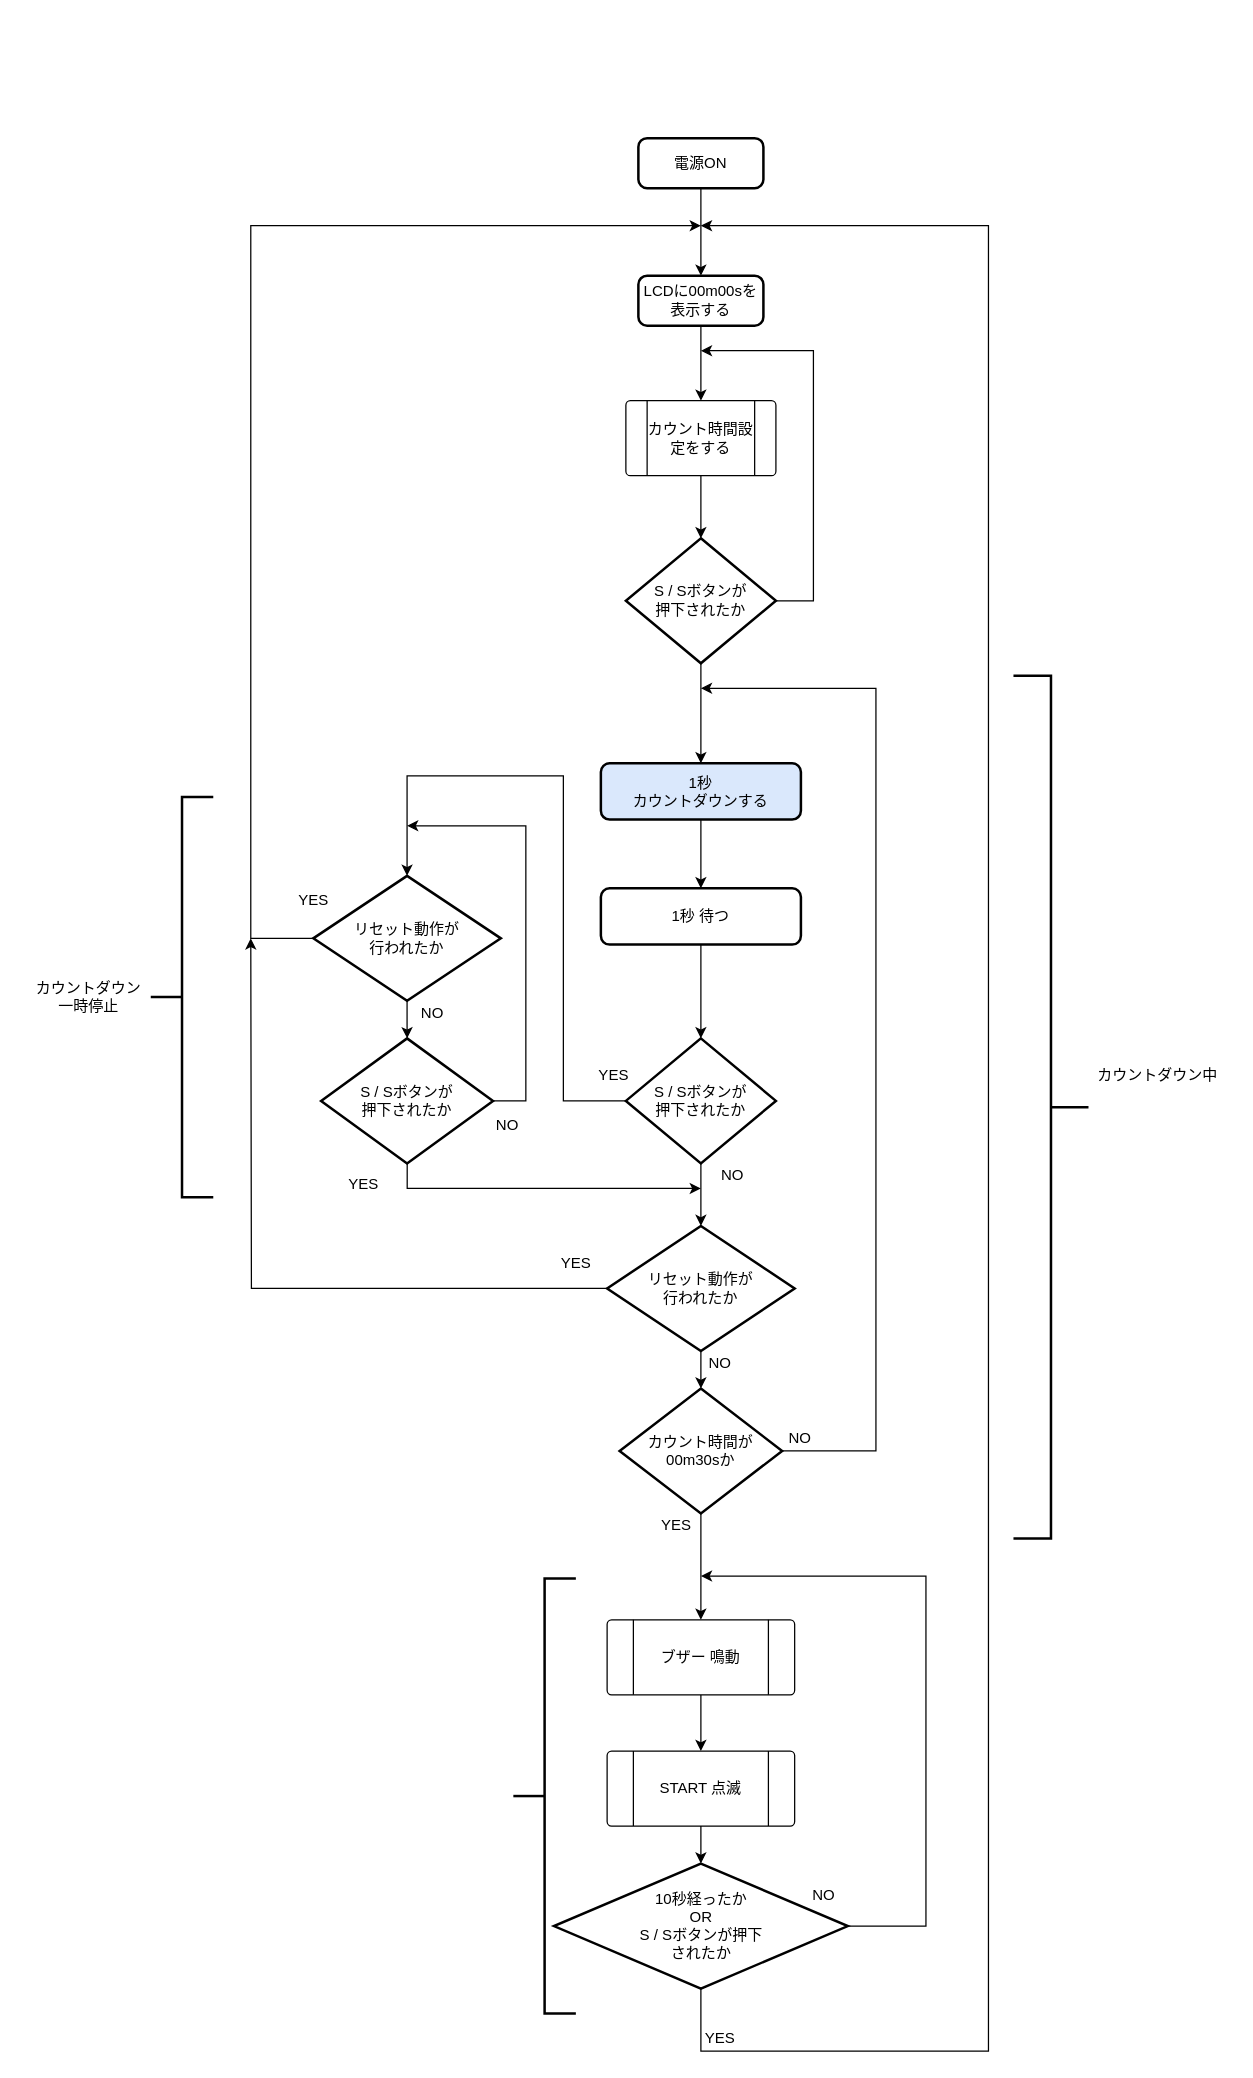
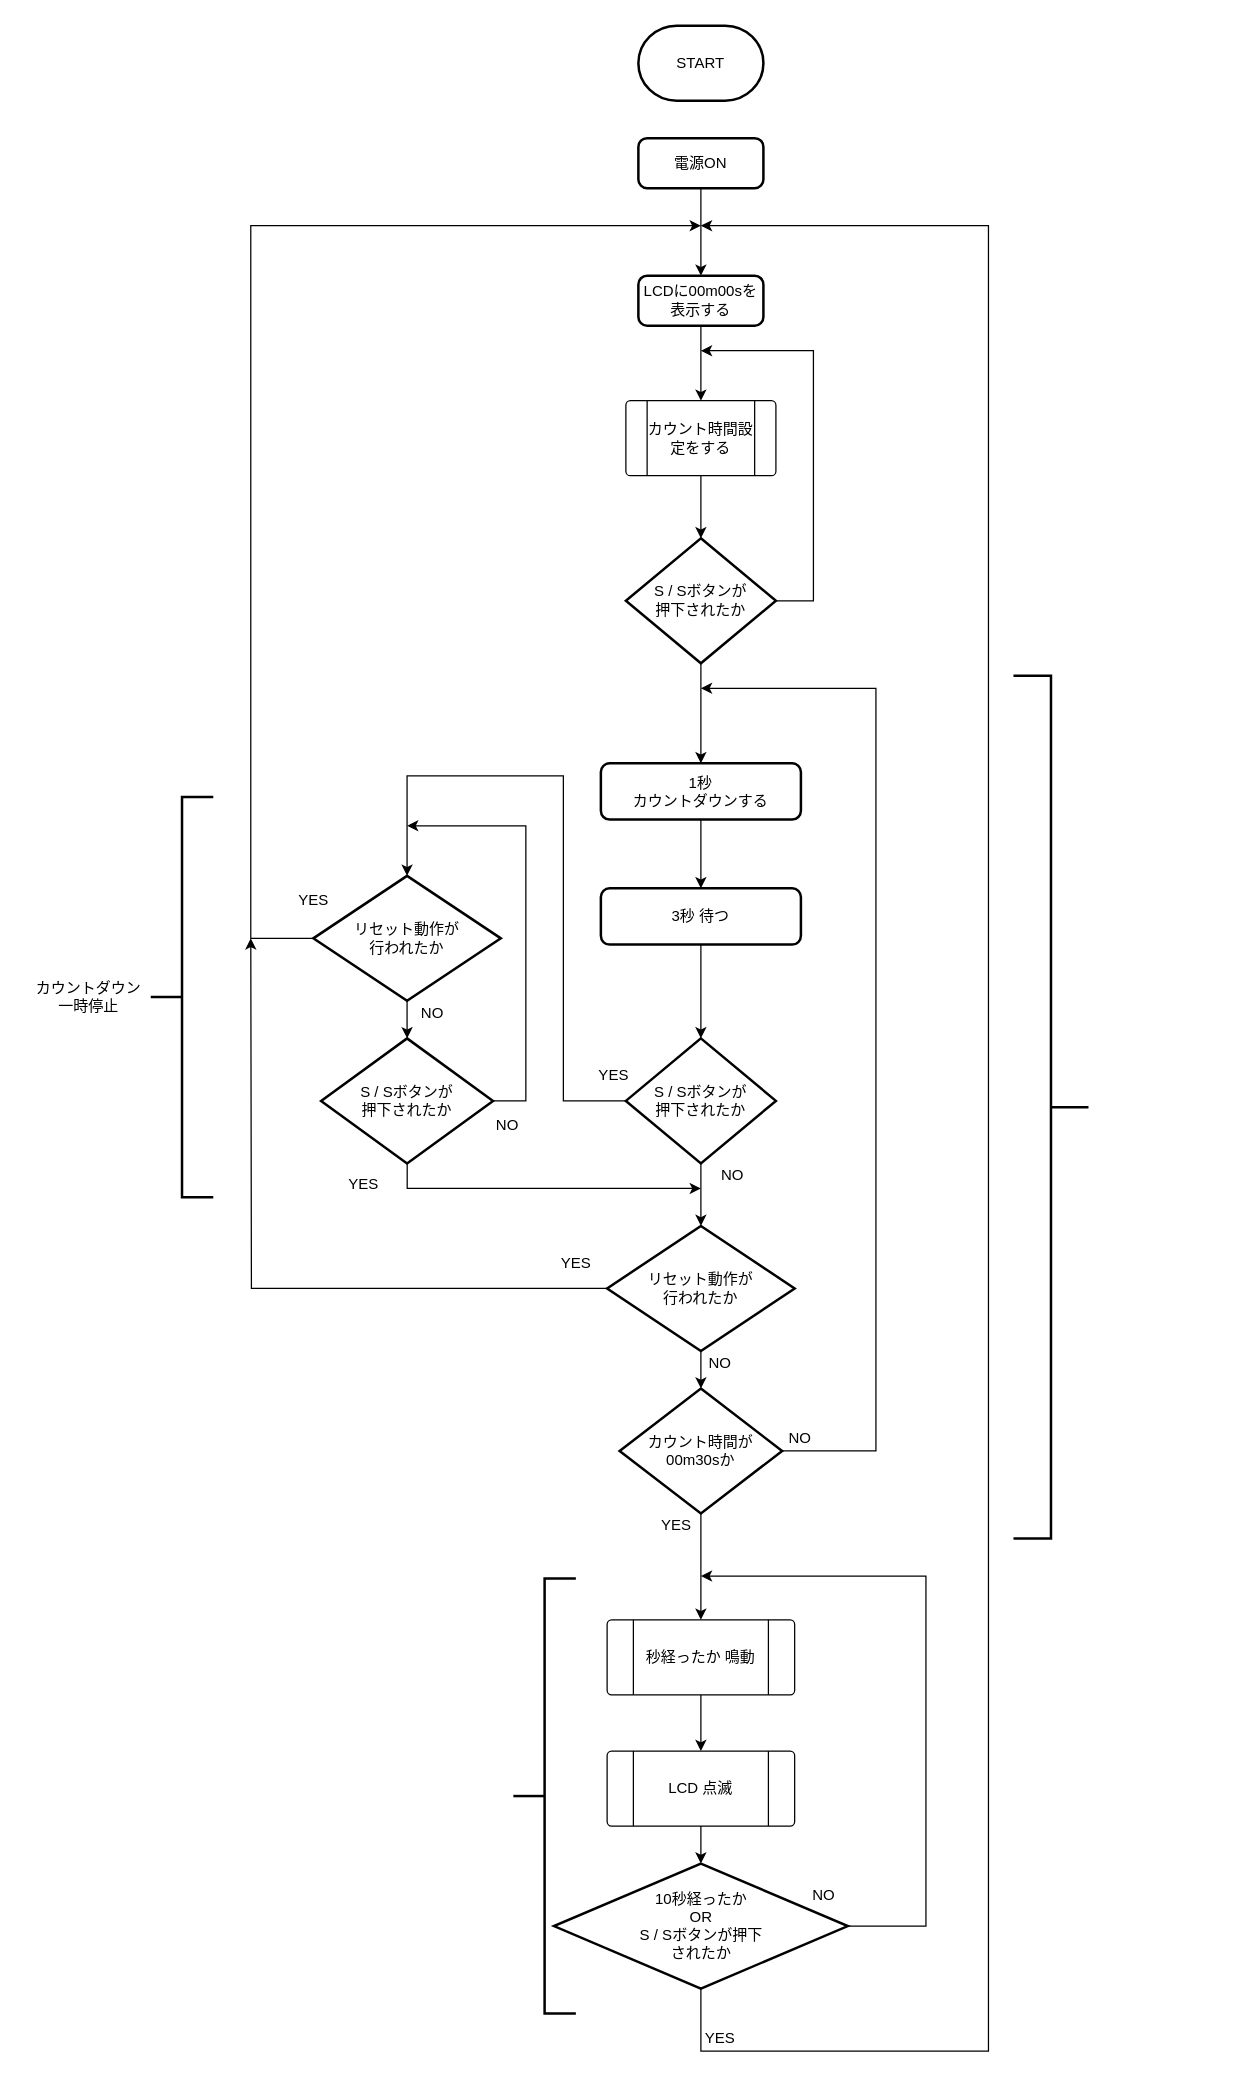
  <mxCell id="0" />
  <mxCell id="1" parent="0" />
+ <mxCell id="2" value="START" style="strokeWidth=2;html=1;shape=mxgraph.flowchart.terminator;whiteSpace=wrap;" vertex="1" parent="1"><mxGeometry x="510" y="20" width="100" height="60" as="geometry" /></mxCell>
  <mxCell id="3" value="" style="edgeStyle=orthogonalEdgeStyle;rounded=0;orthogonalLoop=1;jettySize=auto;html=1;" edge="1" parent="1" source="4" target="6"><mxGeometry relative="1" as="geometry" /></mxCell>
  <mxCell id="4" value="電源ON" style="rounded=1;whiteSpace=wrap;html=1;absoluteArcSize=1;arcSize=14;strokeWidth=2;" vertex="1" parent="1"><mxGeometry x="510" y="110" width="100" height="40" as="geometry" /></mxCell>
  <mxCell id="5" value="" style="edgeStyle=orthogonalEdgeStyle;rounded=0;orthogonalLoop=1;jettySize=auto;html=1;" edge="1" parent="1" source="6" target="8"><mxGeometry relative="1" as="geometry" /></mxCell>
  <mxCell id="6" value="LCDに00m00sを&lt;br&gt;表示する" style="rounded=1;whiteSpace=wrap;html=1;absoluteArcSize=1;arcSize=14;strokeWidth=2;" vertex="1" parent="1"><mxGeometry x="510" y="220" width="100" height="40" as="geometry" /></mxCell>
  <mxCell id="7" value="" style="edgeStyle=orthogonalEdgeStyle;rounded=0;orthogonalLoop=1;jettySize=auto;html=1;" edge="1" parent="1" source="8" target="11"><mxGeometry relative="1" as="geometry" /></mxCell>
  <mxCell id="8" value="&lt;span&gt;カウント時間設定をする&lt;/span&gt;" style="verticalLabelPosition=middle;verticalAlign=middle;html=1;shape=process;whiteSpace=wrap;rounded=1;size=0.14;arcSize=6;labelPosition=center;align=center;" vertex="1" parent="1"><mxGeometry x="500" y="320" width="120" height="60" as="geometry" /></mxCell>
  <mxCell id="9" value="" style="edgeStyle=orthogonalEdgeStyle;rounded=0;orthogonalLoop=1;jettySize=auto;html=1;entryX=0.5;entryY=0;entryDx=0;entryDy=0;" edge="1" parent="1" source="11" target="18"><mxGeometry relative="1" as="geometry"><mxPoint x="560" y="580" as="targetPoint" /></mxGeometry></mxCell>
  <mxCell id="10" style="edgeStyle=orthogonalEdgeStyle;rounded=0;orthogonalLoop=1;jettySize=auto;html=1;exitX=1;exitY=0.5;exitDx=0;exitDy=0;exitPerimeter=0;" edge="1" parent="1" source="11"><mxGeometry relative="1" as="geometry"><mxPoint x="680" y="430" as="sourcePoint" /><mxPoint x="560" y="280" as="targetPoint" /><Array as="points"><mxPoint x="650" y="480" /><mxPoint x="650" y="280" /></Array></mxGeometry></mxCell>
  <mxCell id="11" value="S / Sボタンが&lt;br&gt;押下されたか" style="strokeWidth=2;html=1;shape=mxgraph.flowchart.decision;whiteSpace=wrap;" vertex="1" parent="1"><mxGeometry x="500" y="430" width="120" height="100" as="geometry" /></mxCell>
  <mxCell id="12" value="" style="edgeStyle=orthogonalEdgeStyle;rounded=0;orthogonalLoop=1;jettySize=auto;html=1;entryX=0.5;entryY=0;entryDx=0;entryDy=0;" edge="1" parent="1" source="14" target="23"><mxGeometry relative="1" as="geometry"><mxPoint x="560" y="1290" as="targetPoint" /></mxGeometry></mxCell>
  <mxCell id="13" style="edgeStyle=orthogonalEdgeStyle;rounded=0;orthogonalLoop=1;jettySize=auto;html=1;exitX=1;exitY=0.5;exitDx=0;exitDy=0;exitPerimeter=0;" edge="1" parent="1" source="14"><mxGeometry relative="1" as="geometry"><mxPoint x="560" y="550" as="targetPoint" /><Array as="points"><mxPoint x="700" y="1160" /><mxPoint x="700" y="550" /></Array></mxGeometry></mxCell>
  <mxCell id="14" value="カウント時間が&lt;br&gt;00m30sか" style="strokeWidth=2;html=1;shape=mxgraph.flowchart.decision;whiteSpace=wrap;" vertex="1" parent="1"><mxGeometry x="495" y="1110" width="130" height="100" as="geometry" /></mxCell>
  <mxCell id="15" value="" style="strokeWidth=2;html=1;shape=mxgraph.flowchart.annotation_2;align=left;labelPosition=right;pointerEvents=1;rotation=-180;" vertex="1" parent="1"><mxGeometry x="810" y="540" width="60" height="690" as="geometry" /></mxCell>
- <mxCell id="16" value="カウントダウン中" style="text;html=1;align=center;verticalAlign=middle;resizable=0;points=[];autosize=1;" vertex="1" parent="1"><mxGeometry x="870" y="850" width="110" height="20" as="geometry" /></mxCell>
  <mxCell id="17" value="" style="edgeStyle=orthogonalEdgeStyle;rounded=0;orthogonalLoop=1;jettySize=auto;html=1;" edge="1" parent="1" source="18" target="20"><mxGeometry relative="1" as="geometry" /></mxCell>
- <mxCell id="18" value="1秒&lt;br&gt;カウントダウンする" style="rounded=1;whiteSpace=wrap;html=1;absoluteArcSize=1;arcSize=14;strokeWidth=2;fillColor=#dae8fc;" vertex="1" parent="1"><mxGeometry x="480" y="610" width="160" height="45" as="geometry" /></mxCell>
+ <mxCell id="18" value="1秒&lt;br&gt;カウントダウンする" style="rounded=1;whiteSpace=wrap;html=1;absoluteArcSize=1;arcSize=14;strokeWidth=2;" vertex="1" parent="1"><mxGeometry x="480" y="610" width="160" height="45" as="geometry" /></mxCell>
  <mxCell id="19" value="" style="edgeStyle=orthogonalEdgeStyle;rounded=0;orthogonalLoop=1;jettySize=auto;html=1;" edge="1" parent="1" source="20" target="27"><mxGeometry relative="1" as="geometry" /></mxCell>
- <mxCell id="20" value="1秒 待つ" style="rounded=1;whiteSpace=wrap;html=1;absoluteArcSize=1;arcSize=14;strokeWidth=2;" vertex="1" parent="1"><mxGeometry x="480" y="710" width="160" height="45" as="geometry" /></mxCell>
+ <mxCell id="20" value="3秒 待つ" style="rounded=1;whiteSpace=wrap;html=1;absoluteArcSize=1;arcSize=14;strokeWidth=2;" vertex="1" parent="1"><mxGeometry x="480" y="710" width="160" height="45" as="geometry" /></mxCell>
  <mxCell id="21" style="edgeStyle=orthogonalEdgeStyle;rounded=0;orthogonalLoop=1;jettySize=auto;html=1;exitX=0.5;exitY=1;exitDx=0;exitDy=0;exitPerimeter=0;" edge="1" parent="1" source="52"><mxGeometry relative="1" as="geometry"><mxPoint x="560" y="180" as="targetPoint" /><Array as="points"><mxPoint x="560" y="1640" /><mxPoint x="790" y="1640" /><mxPoint x="790" y="180" /></Array></mxGeometry></mxCell>
  <mxCell id="22" value="" style="edgeStyle=orthogonalEdgeStyle;rounded=0;orthogonalLoop=1;jettySize=auto;html=1;" edge="1" parent="1" source="23" target="50"><mxGeometry relative="1" as="geometry" /></mxCell>
- <mxCell id="23" value="ブザー 鳴動" style="verticalLabelPosition=middle;verticalAlign=middle;html=1;shape=process;whiteSpace=wrap;rounded=1;size=0.14;arcSize=6;labelPosition=center;align=center;" vertex="1" parent="1"><mxGeometry x="485" y="1295" width="150" height="60" as="geometry" /></mxCell>
+ <mxCell id="23" value="秒経ったか 鳴動" style="verticalLabelPosition=middle;verticalAlign=middle;html=1;shape=process;whiteSpace=wrap;rounded=1;size=0.14;arcSize=6;labelPosition=center;align=center;" vertex="1" parent="1"><mxGeometry x="485" y="1295" width="150" height="60" as="geometry" /></mxCell>
  <mxCell id="24" value="YES" style="text;html=1;align=center;verticalAlign=middle;resizable=0;points=[];autosize=1;" vertex="1" parent="1"><mxGeometry x="520" y="1210" width="40" height="20" as="geometry" /></mxCell>
  <mxCell id="25" value="NO" style="text;html=1;align=center;verticalAlign=middle;resizable=0;points=[];autosize=1;" vertex="1" parent="1"><mxGeometry x="624" y="1140" width="30" height="20" as="geometry" /></mxCell>
  <mxCell id="26" value="" style="edgeStyle=orthogonalEdgeStyle;rounded=0;orthogonalLoop=1;jettySize=auto;html=1;" edge="1" parent="1" source="27" target="46"><mxGeometry relative="1" as="geometry" /></mxCell>
  <mxCell id="27" value="S / Sボタンが&lt;br&gt;押下されたか" style="strokeWidth=2;html=1;shape=mxgraph.flowchart.decision;whiteSpace=wrap;" vertex="1" parent="1"><mxGeometry x="500" y="830" width="120" height="100" as="geometry" /></mxCell>
  <mxCell id="28" value="NO" style="text;html=1;align=center;verticalAlign=middle;resizable=0;points=[];autosize=1;" vertex="1" parent="1"><mxGeometry x="570" y="930" width="30" height="20" as="geometry" /></mxCell>
  <mxCell id="29" style="edgeStyle=orthogonalEdgeStyle;rounded=0;orthogonalLoop=1;jettySize=auto;html=1;exitX=0;exitY=0.5;exitDx=0;exitDy=0;exitPerimeter=0;" edge="1" parent="1" source="33"><mxGeometry relative="1" as="geometry"><mxPoint x="560" y="180" as="targetPoint" /><Array as="points"><mxPoint x="200" y="750" /><mxPoint x="200" y="180" /></Array></mxGeometry></mxCell>
  <mxCell id="30" value="YES" style="text;html=1;align=center;verticalAlign=middle;resizable=0;points=[];autosize=1;" vertex="1" parent="1"><mxGeometry x="230" y="710" width="40" height="20" as="geometry" /></mxCell>
  <mxCell id="31" value="YES" style="text;html=1;align=center;verticalAlign=middle;resizable=0;points=[];autosize=1;" vertex="1" parent="1"><mxGeometry x="470" y="850" width="40" height="20" as="geometry" /></mxCell>
  <mxCell id="32" value="" style="edgeStyle=orthogonalEdgeStyle;rounded=0;orthogonalLoop=1;jettySize=auto;html=1;" edge="1" parent="1" source="33" target="37"><mxGeometry relative="1" as="geometry" /></mxCell>
  <mxCell id="33" value="リセット動作が&lt;br&gt;行われたか" style="strokeWidth=2;html=1;shape=mxgraph.flowchart.decision;whiteSpace=wrap;" vertex="1" parent="1"><mxGeometry x="250" y="700" width="150" height="100" as="geometry" /></mxCell>
  <mxCell id="34" style="edgeStyle=orthogonalEdgeStyle;rounded=0;orthogonalLoop=1;jettySize=auto;html=1;entryX=0.5;entryY=0;entryDx=0;entryDy=0;" edge="1" parent="1" source="27" target="33"><mxGeometry relative="1" as="geometry"><mxPoint x="360" y="1010" as="targetPoint" /><mxPoint x="500" y="880" as="sourcePoint" /><Array as="points"><mxPoint x="450" y="880" /><mxPoint x="450" y="620" /><mxPoint x="325" y="620" /></Array></mxGeometry></mxCell>
  <mxCell id="35" style="edgeStyle=orthogonalEdgeStyle;rounded=0;orthogonalLoop=1;jettySize=auto;html=1;" edge="1" parent="1" source="37"><mxGeometry relative="1" as="geometry"><mxPoint x="325" y="660" as="targetPoint" /><Array as="points"><mxPoint x="420" y="880" /><mxPoint x="420" y="660" /></Array></mxGeometry></mxCell>
  <mxCell id="36" style="edgeStyle=orthogonalEdgeStyle;rounded=0;orthogonalLoop=1;jettySize=auto;html=1;" edge="1" parent="1" source="37"><mxGeometry relative="1" as="geometry"><mxPoint x="560" y="950" as="targetPoint" /><Array as="points"><mxPoint x="325" y="950" /></Array></mxGeometry></mxCell>
  <mxCell id="37" value="S / Sボタンが&lt;br&gt;押下されたか" style="strokeWidth=2;html=1;shape=mxgraph.flowchart.decision;whiteSpace=wrap;" vertex="1" parent="1"><mxGeometry x="256.25" y="830" width="137.5" height="100" as="geometry" /></mxCell>
  <mxCell id="38" value="NO" style="text;html=1;align=center;verticalAlign=middle;resizable=0;points=[];autosize=1;" vertex="1" parent="1"><mxGeometry x="390" y="890" width="30" height="20" as="geometry" /></mxCell>
  <mxCell id="39" value="YES" style="text;html=1;align=center;verticalAlign=middle;resizable=0;points=[];autosize=1;" vertex="1" parent="1"><mxGeometry x="270" y="937" width="40" height="20" as="geometry" /></mxCell>
  <mxCell id="40" value="NO" style="text;html=1;align=center;verticalAlign=middle;resizable=0;points=[];autosize=1;" vertex="1" parent="1"><mxGeometry x="330" y="800" width="30" height="20" as="geometry" /></mxCell>
  <mxCell id="41" value="" style="strokeWidth=2;html=1;shape=mxgraph.flowchart.annotation_2;align=left;labelPosition=right;pointerEvents=1;" vertex="1" parent="1"><mxGeometry x="120" y="637" width="50" height="320" as="geometry" /></mxCell>
  <mxCell id="42" value="カウントダウン&lt;br&gt;一時停止" style="text;html=1;align=center;verticalAlign=middle;resizable=0;points=[];autosize=1;" vertex="1" parent="1"><mxGeometry x="20" y="782" width="100" height="30" as="geometry" /></mxCell>
  <mxCell id="43" value="" style="strokeWidth=2;html=1;shape=mxgraph.flowchart.annotation_2;align=left;labelPosition=right;pointerEvents=1;" vertex="1" parent="1"><mxGeometry x="410" y="1262" width="50" height="348" as="geometry" /></mxCell>
  <mxCell id="44" value="" style="edgeStyle=orthogonalEdgeStyle;rounded=0;orthogonalLoop=1;jettySize=auto;html=1;" edge="1" parent="1" source="46" target="14"><mxGeometry relative="1" as="geometry" /></mxCell>
  <mxCell id="45" style="edgeStyle=orthogonalEdgeStyle;rounded=0;orthogonalLoop=1;jettySize=auto;html=1;" edge="1" parent="1" source="46"><mxGeometry relative="1" as="geometry"><mxPoint x="200" y="750" as="targetPoint" /></mxGeometry></mxCell>
  <mxCell id="46" value="リセット動作が&lt;br&gt;行われたか" style="strokeWidth=2;html=1;shape=mxgraph.flowchart.decision;whiteSpace=wrap;" vertex="1" parent="1"><mxGeometry x="485" y="980" width="150" height="100" as="geometry" /></mxCell>
  <mxCell id="47" value="YES" style="text;html=1;align=center;verticalAlign=middle;resizable=0;points=[];autosize=1;" vertex="1" parent="1"><mxGeometry x="440" y="1000" width="40" height="20" as="geometry" /></mxCell>
  <mxCell id="48" value="NO" style="text;html=1;align=center;verticalAlign=middle;resizable=0;points=[];autosize=1;" vertex="1" parent="1"><mxGeometry x="560" y="1080" width="30" height="20" as="geometry" /></mxCell>
  <mxCell id="49" value="" style="edgeStyle=orthogonalEdgeStyle;rounded=0;orthogonalLoop=1;jettySize=auto;html=1;" edge="1" parent="1" source="50" target="52"><mxGeometry relative="1" as="geometry" /></mxCell>
- <mxCell id="50" value="START 点滅" style="verticalLabelPosition=middle;verticalAlign=middle;html=1;shape=process;whiteSpace=wrap;rounded=1;size=0.14;arcSize=6;labelPosition=center;align=center;" vertex="1" parent="1"><mxGeometry x="485" y="1400" width="150" height="60" as="geometry" /></mxCell>
+ <mxCell id="50" value="LCD 点滅" style="verticalLabelPosition=middle;verticalAlign=middle;html=1;shape=process;whiteSpace=wrap;rounded=1;size=0.14;arcSize=6;labelPosition=center;align=center;" vertex="1" parent="1"><mxGeometry x="485" y="1400" width="150" height="60" as="geometry" /></mxCell>
  <mxCell id="51" style="edgeStyle=orthogonalEdgeStyle;rounded=0;orthogonalLoop=1;jettySize=auto;html=1;exitX=1;exitY=0.5;exitDx=0;exitDy=0;exitPerimeter=0;" edge="1" parent="1" source="52"><mxGeometry relative="1" as="geometry"><mxPoint x="560" y="1260" as="targetPoint" /><Array as="points"><mxPoint x="740" y="1540" /><mxPoint x="740" y="1260" /></Array></mxGeometry></mxCell>
  <mxCell id="52" value="10秒経ったか&lt;br&gt;OR&lt;br&gt;S / Sボタンが押下&lt;br&gt;されたか" style="strokeWidth=2;html=1;shape=mxgraph.flowchart.decision;whiteSpace=wrap;" vertex="1" parent="1"><mxGeometry x="442.5" y="1490" width="235" height="100" as="geometry" /></mxCell>
  <mxCell id="53" value="NO" style="text;html=1;align=center;verticalAlign=middle;resizable=0;points=[];autosize=1;" vertex="1" parent="52"><mxGeometry x="200" y="16" width="30" height="20" as="geometry" /></mxCell>
  <mxCell id="54" value="YES" style="text;html=1;align=center;verticalAlign=middle;resizable=0;points=[];autosize=1;" vertex="1" parent="1"><mxGeometry x="555" y="1620" width="40" height="20" as="geometry" /></mxCell>
